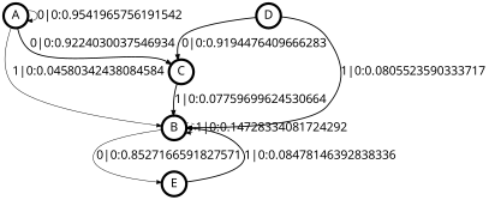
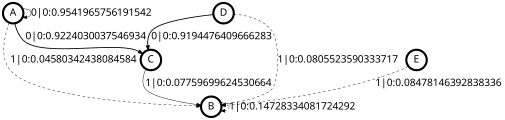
  digraph {
    fontname="CMU Serif Roman"
    node [fontname="CMU Serif Roman" fontsize=24 penwidth=5 shape=circle]
    edge [fontname="CMU Serif Roman" fontsize=24 style=solid]
    A
    B
    C
    E
    D
    A -> A [label="0|0:0.9541965756191542\l"]
-   A -> B [label="1|0:0.04580342438084584\l"]
+   A -> B [label="1|0:0.04580342438084584\l" style=dashed]
    A -> C [label="0|0:0.9224030037546934\l" style=bold]
    B -> B [label="1|0:0.14728334081724292\l" style=dashed]
-   B -> E [label="0|0:0.8527166591827571\l"]
-   C -> B [label="1|0:0.07759699624530664\l" style=bold]
-   E -> B [label="1|0:0.08478146392838336\l" style=bold]
-   D -> B [label="1|0:0.0805523590333717\l" style=bold]
+   C -> B [label="1|0:0.07759699624530664\l"]
+   E -> B [label="1|0:0.08478146392838336\l" style=dashed]
+   D -> B [label="1|0:0.0805523590333717\l" style=dashed]
    D -> C [label="0|0:0.9194476409666283\l" style=bold]
  }
